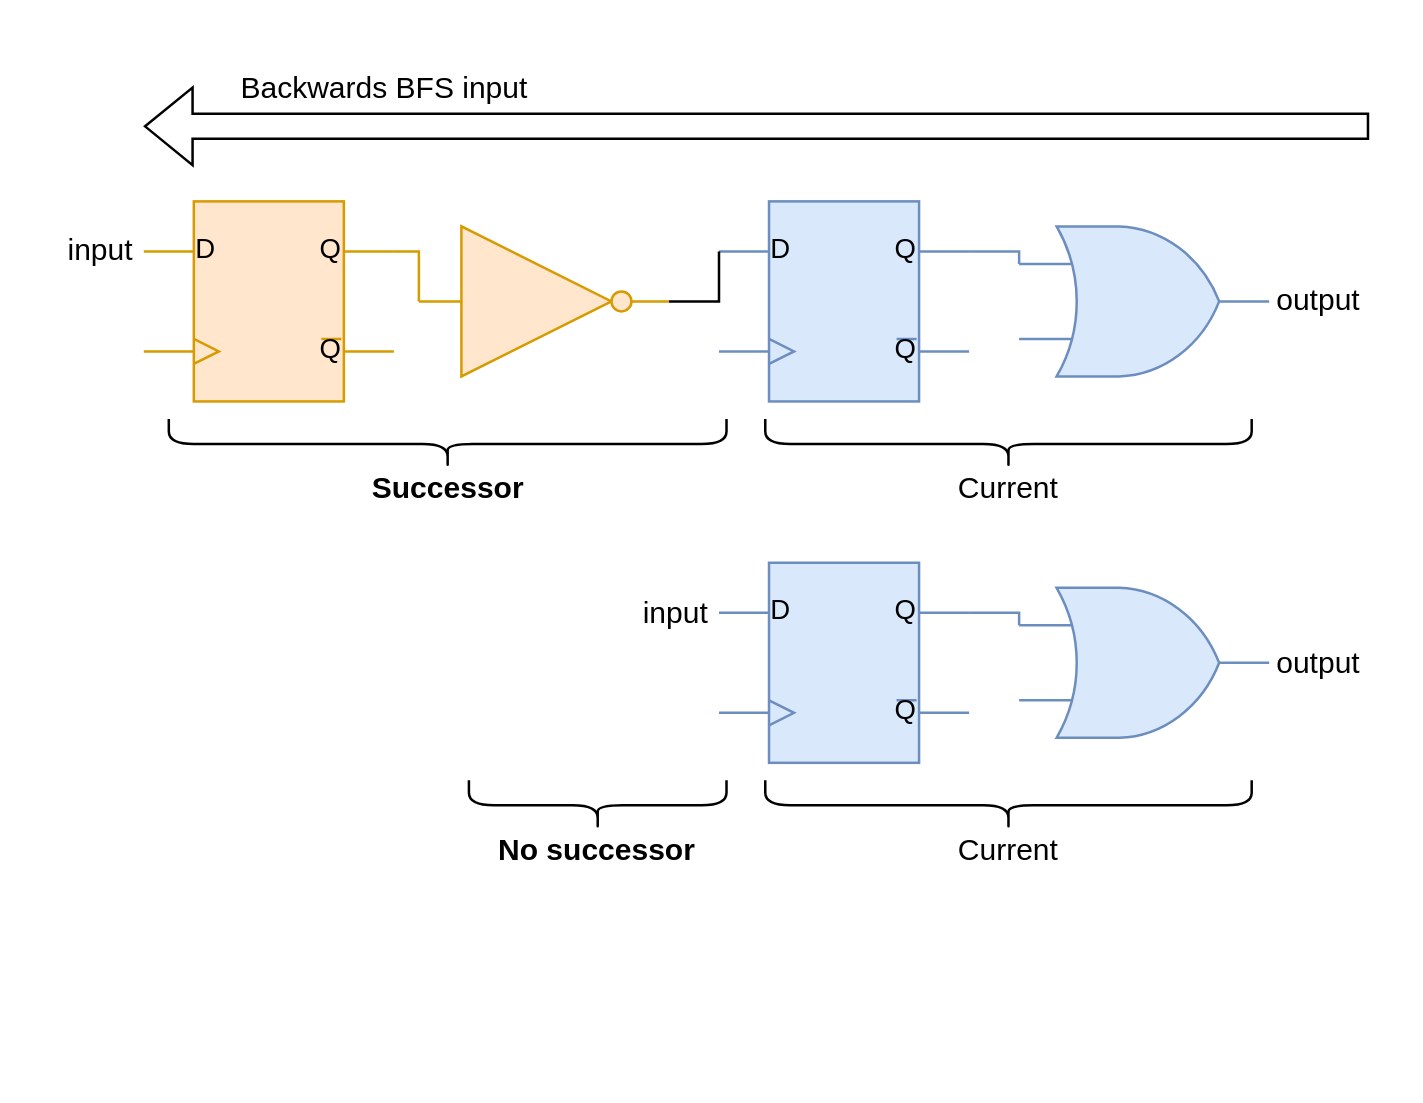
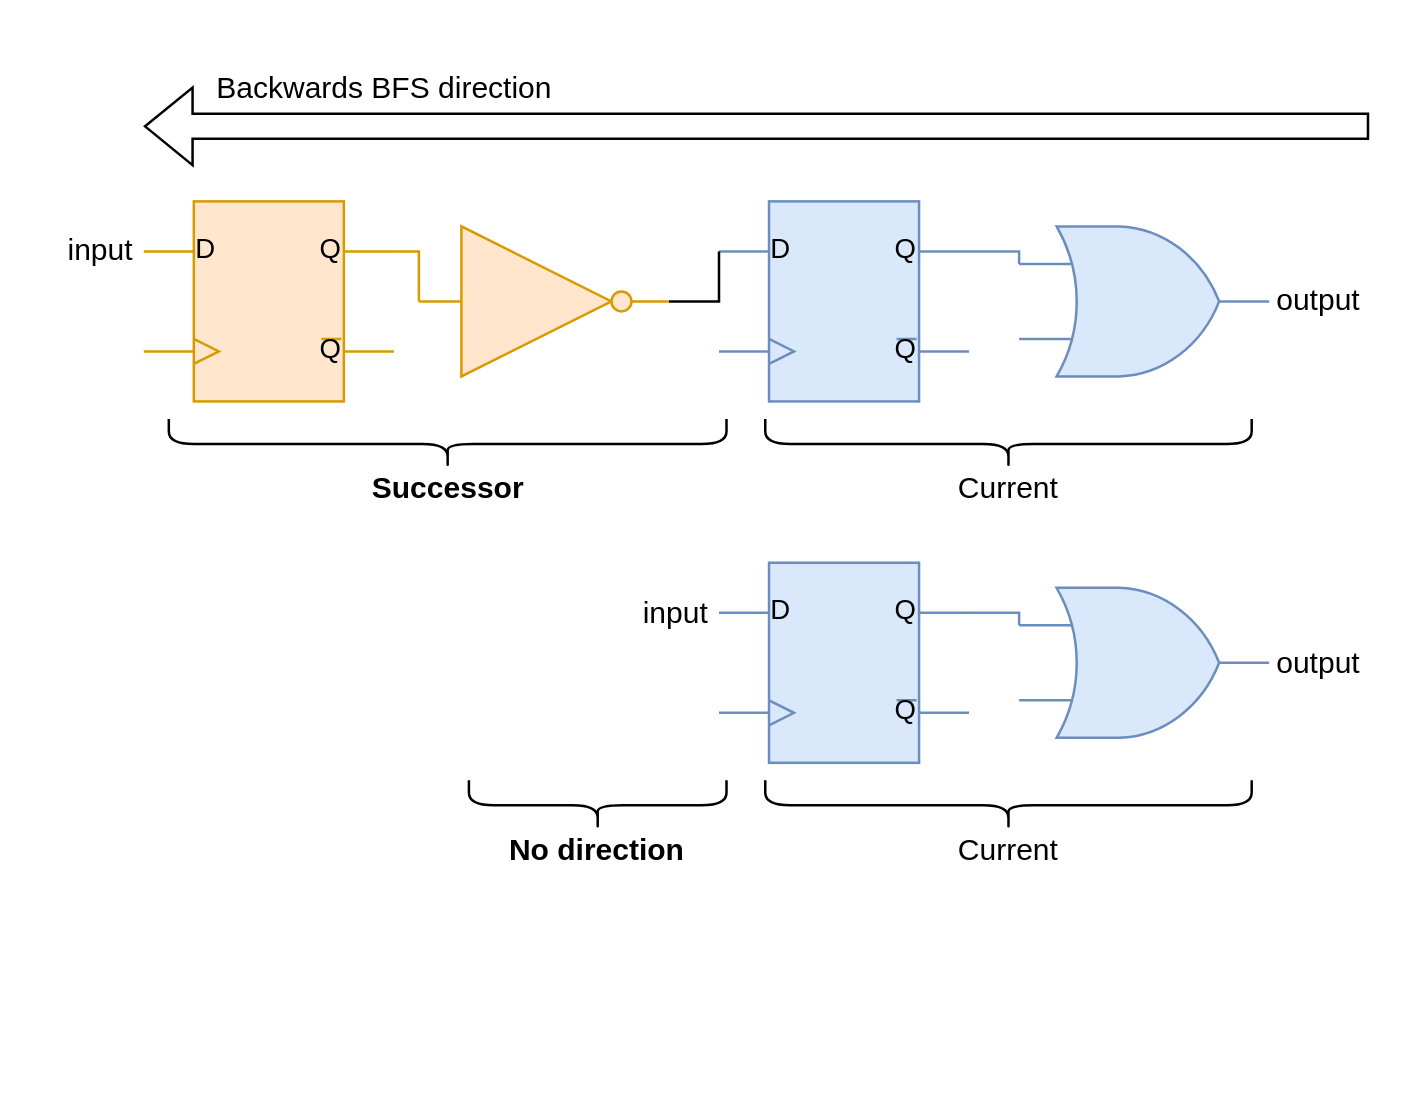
  <mxCell id="0" />
  <mxCell id="1" parent="0" />
  <mxCell id="2" value="" style="verticalLabelPosition=bottom;shadow=0;dashed=0;align=center;html=1;verticalAlign=top;shape=mxgraph.electrical.logic_gates.d_type_flip-flop;fillColor=#ffe6cc;strokeColor=#d79b00;" parent="1" vertex="1"><mxGeometry x="57" y="80" width="100" height="80" as="geometry" /></mxCell>
  <mxCell id="3" value="" style="verticalLabelPosition=bottom;shadow=0;dashed=0;align=center;html=1;verticalAlign=top;shape=mxgraph.electrical.logic_gates.logic_gate;operation=or;fillColor=#dae8fc;strokeColor=#6c8ebf;" parent="1" vertex="1"><mxGeometry x="407" y="90" width="100" height="60" as="geometry" /></mxCell>
  <mxCell id="4" value="" style="verticalLabelPosition=bottom;shadow=0;dashed=0;align=center;html=1;verticalAlign=top;shape=mxgraph.electrical.logic_gates.inverter_2;fillColor=#ffe6cc;strokeColor=#d79b00;" parent="1" vertex="1"><mxGeometry x="167" y="90" width="100" height="60" as="geometry" /></mxCell>
  <mxCell id="5" style="edgeStyle=orthogonalEdgeStyle;rounded=0;orthogonalLoop=1;jettySize=auto;html=1;exitX=1;exitY=0.25;exitDx=0;exitDy=0;exitPerimeter=0;entryX=0;entryY=0.5;entryDx=0;entryDy=0;entryPerimeter=0;endArrow=none;startFill=0;fillColor=#ffe6cc;strokeColor=#d79b00;" parent="1" source="2" target="4" edge="1"><mxGeometry relative="1" as="geometry" /></mxCell>
  <mxCell id="6" value="" style="verticalLabelPosition=bottom;shadow=0;dashed=0;align=center;html=1;verticalAlign=top;shape=mxgraph.electrical.logic_gates.d_type_flip-flop;fillColor=#dae8fc;strokeColor=#6c8ebf;" parent="1" vertex="1"><mxGeometry x="287" y="80" width="100" height="80" as="geometry" /></mxCell>
  <mxCell id="7" style="edgeStyle=orthogonalEdgeStyle;rounded=0;orthogonalLoop=1;jettySize=auto;html=1;exitX=1;exitY=0.5;exitDx=0;exitDy=0;exitPerimeter=0;entryX=0;entryY=0.25;entryDx=0;entryDy=0;entryPerimeter=0;endArrow=none;startFill=0;fillColor=#d5e8d4;strokeColor=#000000;" parent="1" source="4" target="6" edge="1"><mxGeometry relative="1" as="geometry" /></mxCell>
  <mxCell id="8" style="edgeStyle=orthogonalEdgeStyle;rounded=0;orthogonalLoop=1;jettySize=auto;html=1;exitX=1;exitY=0.25;exitDx=0;exitDy=0;exitPerimeter=0;entryX=0;entryY=0.25;entryDx=0;entryDy=0;entryPerimeter=0;endArrow=none;startFill=0;fillColor=#dae8fc;strokeColor=#6c8ebf;" parent="1" source="6" target="3" edge="1"><mxGeometry relative="1" as="geometry" /></mxCell>
  <mxCell id="9" value="input" style="text;html=1;align=center;verticalAlign=middle;whiteSpace=wrap;rounded=0;" parent="1" vertex="1"><mxGeometry x="20" y="85" width="40" height="30" as="geometry" /></mxCell>
  <mxCell id="10" value="output" style="text;html=1;align=center;verticalAlign=middle;whiteSpace=wrap;rounded=0;" parent="1" vertex="1"><mxGeometry x="507" y="105" width="40" height="30" as="geometry" /></mxCell>
  <mxCell id="11" value="" style="shape=curlyBracket;whiteSpace=wrap;html=1;rounded=1;labelPosition=left;verticalLabelPosition=middle;align=right;verticalAlign=middle;rotation=-90;" vertex="1" parent="1"><mxGeometry x="168.5" y="65.5" width="20" height="223" as="geometry" /></mxCell>
  <mxCell id="12" value="" style="shape=curlyBracket;whiteSpace=wrap;html=1;rounded=1;labelPosition=left;verticalLabelPosition=middle;align=right;verticalAlign=middle;rotation=-90;" vertex="1" parent="1"><mxGeometry x="392.75" y="79.75" width="20" height="194.5" as="geometry" /></mxCell>
  <mxCell id="13" value="Successor" style="text;html=1;align=center;verticalAlign=middle;whiteSpace=wrap;rounded=0;fontStyle=1" vertex="1" parent="1"><mxGeometry x="148.5" y="180" width="60" height="30" as="geometry" /></mxCell>
  <mxCell id="14" value="Current" style="text;html=1;align=center;verticalAlign=middle;whiteSpace=wrap;rounded=0;" vertex="1" parent="1"><mxGeometry x="372.75" y="180" width="60" height="30" as="geometry" /></mxCell>
  <mxCell id="15" value="" style="verticalLabelPosition=bottom;shadow=0;dashed=0;align=center;html=1;verticalAlign=top;shape=mxgraph.electrical.logic_gates.logic_gate;operation=or;fillColor=#dae8fc;strokeColor=#6c8ebf;" vertex="1" parent="1"><mxGeometry x="407" y="234.5" width="100" height="60" as="geometry" /></mxCell>
  <mxCell id="16" value="" style="verticalLabelPosition=bottom;shadow=0;dashed=0;align=center;html=1;verticalAlign=top;shape=mxgraph.electrical.logic_gates.d_type_flip-flop;fillColor=#dae8fc;strokeColor=#6c8ebf;" vertex="1" parent="1"><mxGeometry x="287" y="224.5" width="100" height="80" as="geometry" /></mxCell>
  <mxCell id="17" style="edgeStyle=orthogonalEdgeStyle;rounded=0;orthogonalLoop=1;jettySize=auto;html=1;exitX=1;exitY=0.25;exitDx=0;exitDy=0;exitPerimeter=0;entryX=0;entryY=0.25;entryDx=0;entryDy=0;entryPerimeter=0;endArrow=none;startFill=0;fillColor=#dae8fc;strokeColor=#6c8ebf;" edge="1" parent="1" source="16" target="15"><mxGeometry relative="1" as="geometry" /></mxCell>
  <mxCell id="18" value="input" style="text;html=1;align=center;verticalAlign=middle;whiteSpace=wrap;rounded=0;" vertex="1" parent="1"><mxGeometry x="250" y="229.5" width="40" height="30" as="geometry" /></mxCell>
  <mxCell id="19" value="output" style="text;html=1;align=center;verticalAlign=middle;whiteSpace=wrap;rounded=0;" vertex="1" parent="1"><mxGeometry x="507" y="249.5" width="40" height="30" as="geometry" /></mxCell>
  <mxCell id="20" value="" style="shape=curlyBracket;whiteSpace=wrap;html=1;rounded=1;labelPosition=left;verticalLabelPosition=middle;align=right;verticalAlign=middle;rotation=-90;" vertex="1" parent="1"><mxGeometry x="228.5" y="270" width="20" height="103" as="geometry" /></mxCell>
  <mxCell id="21" value="" style="shape=curlyBracket;whiteSpace=wrap;html=1;rounded=1;labelPosition=left;verticalLabelPosition=middle;align=right;verticalAlign=middle;rotation=-90;" vertex="1" parent="1"><mxGeometry x="392.75" y="224.25" width="20" height="194.5" as="geometry" /></mxCell>
  <mxCell id="22" value="Current" style="text;html=1;align=center;verticalAlign=middle;whiteSpace=wrap;rounded=0;" vertex="1" parent="1"><mxGeometry x="372.75" y="324.5" width="60" height="30" as="geometry" /></mxCell>
- <mxCell id="23" value="No successor" style="text;html=1;align=center;verticalAlign=middle;whiteSpace=wrap;rounded=0;fontStyle=1" vertex="1" parent="1"><mxGeometry x="184.25" y="324.5" width="108.5" height="30" as="geometry" /></mxCell>
+ <mxCell id="23" value="No direction" style="text;html=1;align=center;verticalAlign=middle;whiteSpace=wrap;rounded=0;fontStyle=1" vertex="1" parent="1"><mxGeometry x="184.25" y="324.5" width="108.5" height="30" as="geometry" /></mxCell>
  <mxCell id="24" value="" style="shape=flexArrow;endArrow=classic;html=1;rounded=0;" edge="1" parent="1"><mxGeometry width="50" height="50" relative="1" as="geometry"><mxPoint x="547" y="50" as="sourcePoint" /><mxPoint x="57" y="50" as="targetPoint" /></mxGeometry></mxCell>
- <mxCell id="25" value="Backwards BFS input" style="text;html=1;align=center;verticalAlign=middle;whiteSpace=wrap;rounded=0;" vertex="1" parent="1"><mxGeometry x="68.5" y="20" width="168.5" height="30" as="geometry" /></mxCell>
+ <mxCell id="25" value="Backwards BFS direction" style="text;html=1;align=center;verticalAlign=middle;whiteSpace=wrap;rounded=0;" vertex="1" parent="1"><mxGeometry x="68.5" y="20" width="168.5" height="30" as="geometry" /></mxCell>
